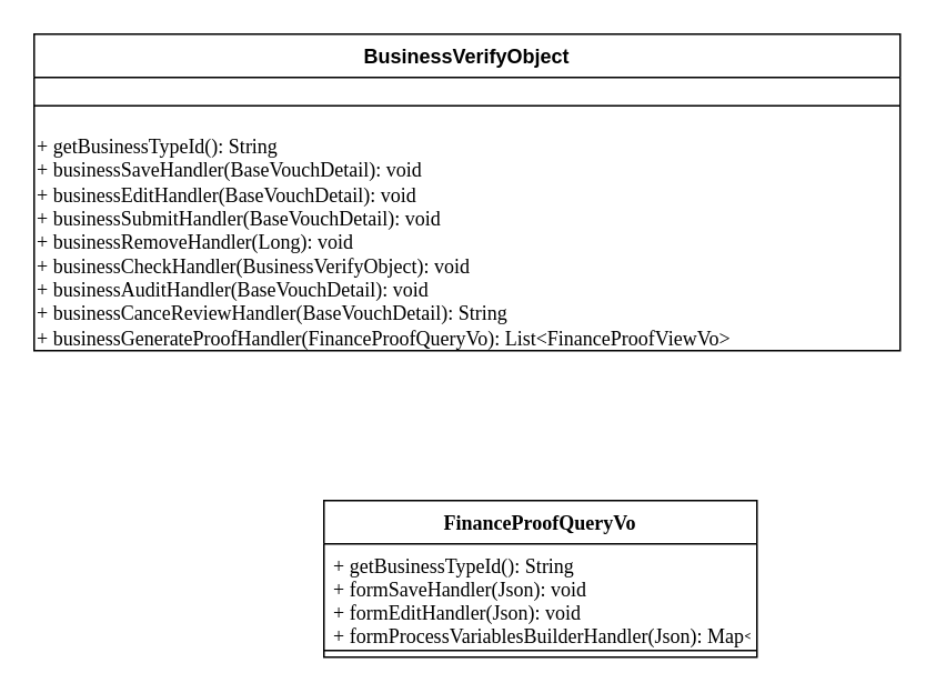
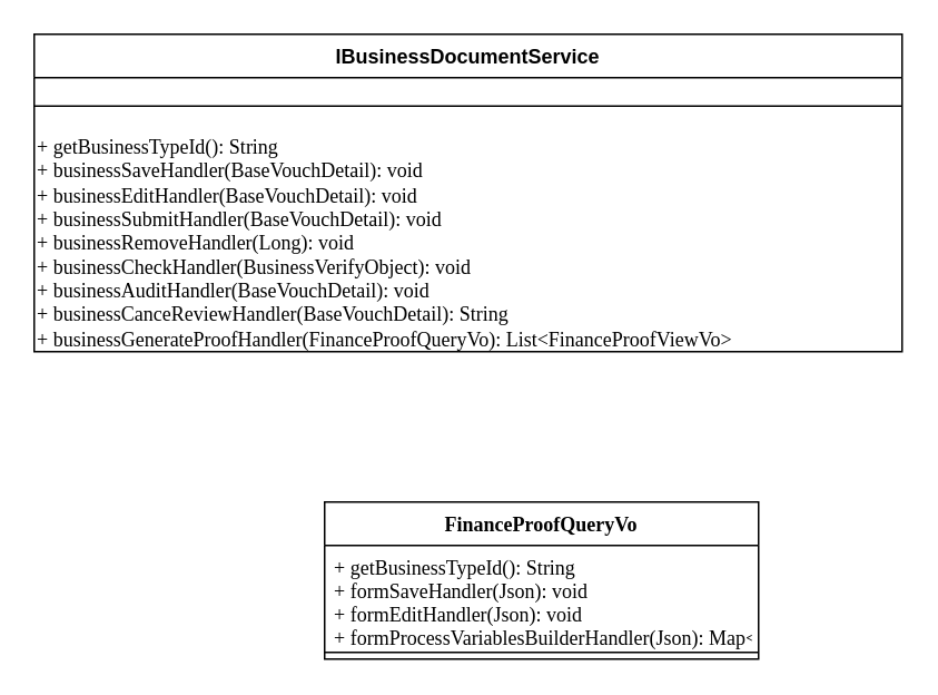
  <mxCell id="0" />
  <mxCell id="1" parent="0" />
- <mxCell id="2" value="BusinessVerifyObject" style="swimlane;fontStyle=1;align=center;verticalAlign=top;childLayout=stackLayout;horizontal=1;startSize=26;horizontalStack=0;resizeParent=1;resizeParentMax=0;resizeLast=0;collapsible=1;marginBottom=0;" vertex="1" parent="1"><mxGeometry x="20" y="20" width="520" height="190" as="geometry"><mxRectangle x="290" y="70" width="190" height="26" as="alternateBounds" /></mxGeometry></mxCell>
+ <mxCell id="2" value="IBusinessDocumentService" style="swimlane;fontStyle=1;align=center;verticalAlign=top;childLayout=stackLayout;horizontal=1;startSize=26;horizontalStack=0;resizeParent=1;resizeParentMax=0;resizeLast=0;collapsible=1;marginBottom=0;" vertex="1" parent="1"><mxGeometry x="20" y="20" width="520" height="190" as="geometry"><mxRectangle x="290" y="70" width="190" height="26" as="alternateBounds" /></mxGeometry></mxCell>
  <mxCell id="3" value="" style="line;strokeWidth=1;fillColor=none;align=left;verticalAlign=middle;spacingTop=-1;spacingLeft=3;spacingRight=3;rotatable=0;labelPosition=right;points=[];portConstraint=eastwest;" vertex="1" parent="2"><mxGeometry y="26" width="520" height="34" as="geometry" /></mxCell>
  <mxCell id="4" value="+ getBusinessTypeId(): String&lt;br&gt;+ businessSaveHandler(BaseVouchDetail): void&lt;br&gt;+ businessEditHandler(BaseVouchDetail): void&lt;br&gt;+ businessSubmitHandler(BaseVouchDetail): void&lt;br&gt;+ businessRemoveHandler(Long): void&lt;br&gt;+ businessCheckHandler(BusinessVerifyObject): void&lt;br&gt;+ businessAuditHandler(BaseVouchDetail): void&lt;br&gt;+ businessCanceReviewHandler(BaseVouchDetail): String&lt;br&gt;+ businessGenerateProofHandler(FinanceProofQueryVo): List&amp;lt;FinanceProofViewVo&amp;gt;" style="text;html=1;align=left;verticalAlign=middle;resizable=0;points=[];autosize=1;strokeColor=none;fillColor=none;fontFamily=Verdana;fontColor=default;rotation=0;" vertex="1" parent="2"><mxGeometry y="60" width="520" height="130" as="geometry" /></mxCell>
  <mxCell id="5" value="FinanceProofQueryVo" style="swimlane;fontStyle=1;align=center;verticalAlign=top;childLayout=stackLayout;horizontal=1;startSize=26;horizontalStack=0;resizeParent=1;resizeParentMax=0;resizeLast=0;collapsible=1;marginBottom=0;fontFamily=Verdana;fontColor=default;fillColor=none;" vertex="1" parent="1"><mxGeometry x="194" y="300" width="260" height="94" as="geometry" /></mxCell>
  <mxCell id="6" value="+ getBusinessTypeId(): String&#10;+ formSaveHandler(Json): void&#10;+ formEditHandler(Json): void&#10;+ formProcessVariablesBuilderHandler(Json): Map&lt;String,Object&gt;" style="text;strokeColor=none;fillColor=none;align=left;verticalAlign=top;spacingLeft=4;spacingRight=4;overflow=hidden;rotatable=0;points=[[0,0.5],[1,0.5]];portConstraint=eastwest;fontFamily=Verdana;fontColor=default;" vertex="1" parent="5"><mxGeometry y="26" width="260" height="60" as="geometry" /></mxCell>
  <mxCell id="7" value="" style="line;strokeWidth=1;fillColor=none;align=left;verticalAlign=middle;spacingTop=-1;spacingLeft=3;spacingRight=3;rotatable=0;labelPosition=right;points=[];portConstraint=eastwest;fontFamily=Verdana;fontColor=default;" vertex="1" parent="5"><mxGeometry y="86" width="260" height="8" as="geometry" /></mxCell>
